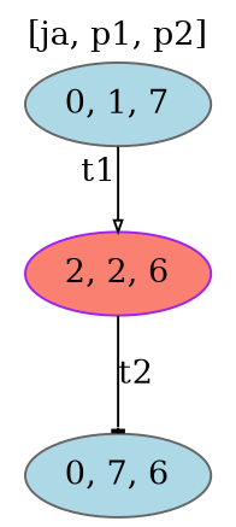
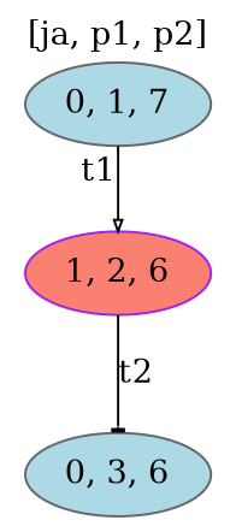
  digraph {
    label="[ja, p1, p2]"
    labelloc=t
    node [color=gray40 fillcolor=lightblue style=filled]
    edge [arrowsize=.5]
-   "1, 2, 6" [color=purple fillcolor=salmon label="2, 2, 6"]
-   "0, 3, 6" [label="0, 7, 6"]
+   "1, 2, 6" [color=purple fillcolor=salmon]
+   "0, 3, 6"
    "0, 1, 7"
    "1, 2, 6" -> "0, 3, 6" [arrowhead=tee label=t2]
    "0, 1, 7" -> "1, 2, 6" [arrowhead=onormal xlabel=t1]
  }
